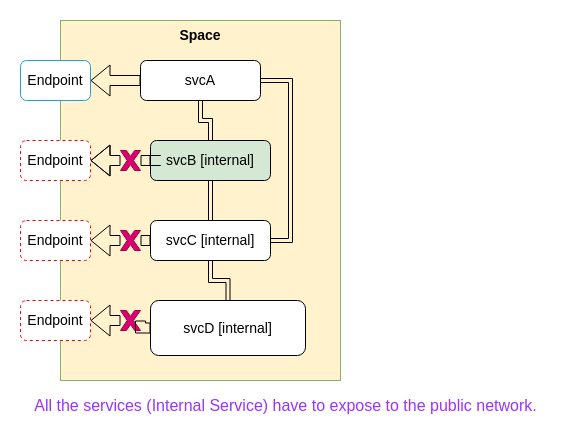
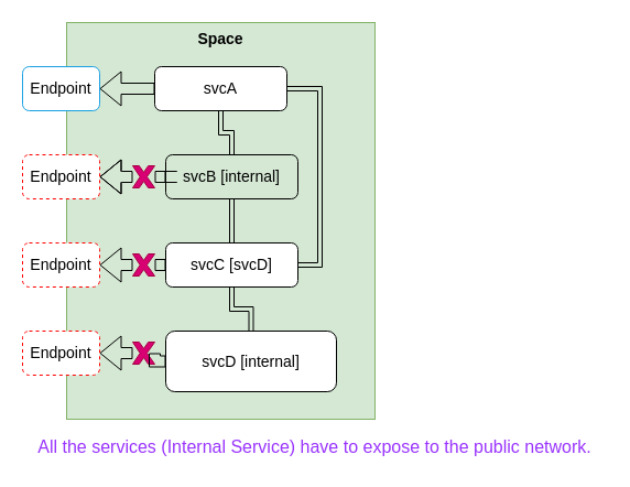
  <mxCell id="0" />
  <mxCell id="1" parent="0" />
- <mxCell id="2" value="Space" style="rounded=0;whiteSpace=wrap;html=1;verticalAlign=top;fontSize=14;fontStyle=1;fillColor=#fff2cc;strokeColor=#82b366;" vertex="1" parent="1"><mxGeometry x="60" y="20" width="280" height="360" as="geometry" /></mxCell>
+ <mxCell id="2" value="Space" style="rounded=0;whiteSpace=wrap;html=1;verticalAlign=top;fontSize=14;fontStyle=1;fillColor=#d5e8d4;strokeColor=#82b366;" vertex="1" parent="1"><mxGeometry x="60" y="20" width="280" height="360" as="geometry" /></mxCell>
  <mxCell id="3" style="edgeStyle=orthogonalEdgeStyle;shape=link;rounded=0;orthogonalLoop=1;jettySize=auto;html=1;exitX=1;exitY=0.5;exitDx=0;exitDy=0;entryX=1;entryY=0.5;entryDx=0;entryDy=0;fontSize=14;" edge="1" parent="1" source="6" target="12"><mxGeometry relative="1" as="geometry" /></mxCell>
  <mxCell id="4" style="edgeStyle=orthogonalEdgeStyle;shape=link;rounded=0;orthogonalLoop=1;jettySize=auto;html=1;exitX=0.5;exitY=1;exitDx=0;exitDy=0;fontSize=14;" edge="1" parent="1" source="6" target="9"><mxGeometry relative="1" as="geometry" /></mxCell>
  <mxCell id="5" style="edgeStyle=orthogonalEdgeStyle;shape=flexArrow;rounded=0;orthogonalLoop=1;jettySize=auto;html=1;exitX=0;exitY=0.5;exitDx=0;exitDy=0;fontSize=14;" edge="1" parent="1" source="6" target="15"><mxGeometry relative="1" as="geometry" /></mxCell>
  <mxCell id="6" value="svcA" style="rounded=1;whiteSpace=wrap;html=1;fontSize=14;" vertex="1" parent="1"><mxGeometry x="140" y="60" width="120" height="40" as="geometry" /></mxCell>
  <mxCell id="7" style="edgeStyle=orthogonalEdgeStyle;rounded=0;orthogonalLoop=1;jettySize=auto;html=1;exitX=0.5;exitY=1;exitDx=0;exitDy=0;entryX=0.5;entryY=0;entryDx=0;entryDy=0;shape=link;fontSize=14;" edge="1" parent="1" source="9" target="12"><mxGeometry relative="1" as="geometry" /></mxCell>
  <mxCell id="8" style="edgeStyle=orthogonalEdgeStyle;shape=flexArrow;rounded=0;orthogonalLoop=1;jettySize=auto;html=1;exitX=0;exitY=0.5;exitDx=0;exitDy=0;fontSize=14;startArrow=none;" edge="1" parent="1" source="19" target="16"><mxGeometry relative="1" as="geometry" /></mxCell>
  <mxCell id="9" value="svcB [internal]" style="rounded=1;whiteSpace=wrap;html=1;fontSize=14;fillColor=#d5e8d4;" vertex="1" parent="1"><mxGeometry x="150" y="140" width="120" height="40" as="geometry" /></mxCell>
  <mxCell id="10" style="edgeStyle=orthogonalEdgeStyle;shape=link;rounded=0;orthogonalLoop=1;jettySize=auto;html=1;exitX=0.5;exitY=1;exitDx=0;exitDy=0;entryX=0.5;entryY=0;entryDx=0;entryDy=0;fontSize=14;" edge="1" parent="1" source="12" target="14"><mxGeometry relative="1" as="geometry" /></mxCell>
  <mxCell id="11" style="edgeStyle=orthogonalEdgeStyle;shape=flexArrow;rounded=0;orthogonalLoop=1;jettySize=auto;html=1;exitX=0;exitY=0.5;exitDx=0;exitDy=0;entryX=1;entryY=0.5;entryDx=0;entryDy=0;fontSize=14;startArrow=none;" edge="1" parent="1" source="21" target="17"><mxGeometry relative="1" as="geometry" /></mxCell>
- <mxCell id="12" value="svcC [internal]" style="rounded=1;whiteSpace=wrap;html=1;fontSize=14;" vertex="1" parent="1"><mxGeometry x="150" y="220" width="120" height="40" as="geometry" /></mxCell>
+ <mxCell id="12" value="svcC [svcD]" style="rounded=1;whiteSpace=wrap;html=1;fontSize=14;" vertex="1" parent="1"><mxGeometry x="150" y="220" width="120" height="40" as="geometry" /></mxCell>
  <mxCell id="13" style="edgeStyle=orthogonalEdgeStyle;shape=flexArrow;rounded=0;orthogonalLoop=1;jettySize=auto;html=1;exitX=0;exitY=0.5;exitDx=0;exitDy=0;entryX=1;entryY=0.5;entryDx=0;entryDy=0;fontSize=14;startArrow=none;" edge="1" parent="1" source="23" target="18"><mxGeometry relative="1" as="geometry" /></mxCell>
  <mxCell id="14" value="svcD [internal]" style="rounded=1;whiteSpace=wrap;html=1;fontSize=14;" vertex="1" parent="1"><mxGeometry x="150" y="300" width="155" height="55" as="geometry" /></mxCell>
  <mxCell id="15" value="Endpoint" style="rounded=1;whiteSpace=wrap;html=1;fontSize=14;strokeColor=#1BA1E2;" vertex="1" parent="1"><mxGeometry x="20" y="60" width="70" height="40" as="geometry" /></mxCell>
  <mxCell id="16" value="Endpoint" style="rounded=1;whiteSpace=wrap;html=1;fontSize=14;strokeColor=#FF0000;dashed=1;" vertex="1" parent="1"><mxGeometry x="20" y="140" width="70" height="40" as="geometry" /></mxCell>
  <mxCell id="17" value="Endpoint" style="rounded=1;whiteSpace=wrap;html=1;fontSize=14;strokeColor=#FF0000;dashed=1;" vertex="1" parent="1"><mxGeometry x="20" y="220" width="70" height="40" as="geometry" /></mxCell>
  <mxCell id="18" value="Endpoint" style="rounded=1;whiteSpace=wrap;html=1;fontSize=14;strokeColor=#FF0000;dashed=1;" vertex="1" parent="1"><mxGeometry x="20" y="300" width="70" height="40" as="geometry" /></mxCell>
  <mxCell id="19" value="" style="verticalLabelPosition=bottom;verticalAlign=top;html=1;shape=mxgraph.basic.x;fontSize=14;fillColor=#d80073;fontColor=#ffffff;strokeColor=#A50040;" vertex="1" parent="1"><mxGeometry x="120" y="150" width="20" height="20" as="geometry" /></mxCell>
  <mxCell id="20" value="" style="edgeStyle=orthogonalEdgeStyle;shape=flexArrow;rounded=0;orthogonalLoop=1;jettySize=auto;html=1;exitX=0;exitY=0.5;exitDx=0;exitDy=0;fontSize=14;endArrow=none;" edge="1" parent="1" source="9" target="19"><mxGeometry relative="1" as="geometry"><mxPoint x="150" y="160" as="sourcePoint" /><mxPoint x="90" y="160" as="targetPoint" /></mxGeometry></mxCell>
  <mxCell id="21" value="" style="verticalLabelPosition=bottom;verticalAlign=top;html=1;shape=mxgraph.basic.x;fontSize=14;fillColor=#d80073;fontColor=#ffffff;strokeColor=#A50040;" vertex="1" parent="1"><mxGeometry x="120" y="230" width="20" height="20" as="geometry" /></mxCell>
  <mxCell id="22" value="" style="edgeStyle=orthogonalEdgeStyle;shape=flexArrow;rounded=0;orthogonalLoop=1;jettySize=auto;html=1;exitX=0;exitY=0.5;exitDx=0;exitDy=0;entryX=1;entryY=0.5;entryDx=0;entryDy=0;fontSize=14;endArrow=none;" edge="1" parent="1" source="12" target="21"><mxGeometry relative="1" as="geometry"><mxPoint x="150" y="240" as="sourcePoint" /><mxPoint x="90" y="240" as="targetPoint" /></mxGeometry></mxCell>
  <mxCell id="23" value="" style="verticalLabelPosition=bottom;verticalAlign=top;html=1;shape=mxgraph.basic.x;fontSize=14;fillColor=#d80073;fontColor=#ffffff;strokeColor=#A50040;" vertex="1" parent="1"><mxGeometry x="120" y="310" width="20" height="20" as="geometry" /></mxCell>
  <mxCell id="24" value="" style="edgeStyle=orthogonalEdgeStyle;shape=flexArrow;rounded=0;orthogonalLoop=1;jettySize=auto;html=1;exitX=0;exitY=0.5;exitDx=0;exitDy=0;entryX=1;entryY=0.5;entryDx=0;entryDy=0;fontSize=14;endArrow=none;" edge="1" parent="1" source="14" target="23"><mxGeometry relative="1" as="geometry"><mxPoint x="150" y="320" as="sourcePoint" /><mxPoint x="90" y="320" as="targetPoint" /></mxGeometry></mxCell>
  <mxCell id="25" value="&lt;font style=&quot;font-size: 16px;&quot; color=&quot;#9933ff&quot;&gt;All the services (Internal Service) have to expose to the public network.&lt;/font&gt;" style="text;html=1;align=center;verticalAlign=middle;resizable=0;points=[];autosize=1;strokeColor=none;fillColor=none;fontSize=14;" vertex="1" parent="1"><mxGeometry x="20" y="390" width="530" height="30" as="geometry" /></mxCell>
